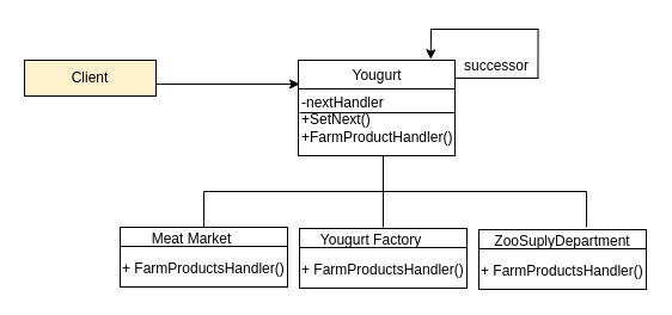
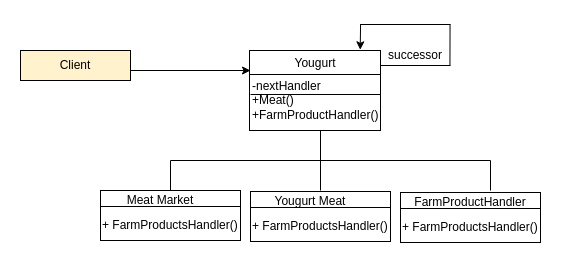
  <mxCell id="0" />
  <mxCell id="1" parent="0" />
  <mxCell id="2" value="" style="html=1;whiteSpace=wrap;" vertex="1" parent="1"><mxGeometry x="249" y="50" width="131" height="80" as="geometry" /></mxCell>
  <mxCell id="3" value="" style="line;strokeWidth=1;fillColor=none;align=left;verticalAlign=middle;spacingTop=-1;spacingLeft=3;spacingRight=3;rotatable=0;labelPosition=right;points=[];portConstraint=eastwest;strokeColor=inherit;" vertex="1" parent="1"><mxGeometry x="249" y="70" width="131" height="8" as="geometry" /></mxCell>
  <mxCell id="4" value="Yougurt" style="text;html=1;strokeColor=none;fillColor=none;align=center;verticalAlign=middle;whiteSpace=wrap;rounded=0;" vertex="1" parent="1"><mxGeometry x="250" y="48" width="130" height="30" as="geometry" /></mxCell>
- <mxCell id="5" value="-nextHandler&lt;br&gt;+SetNext()&lt;br&gt;+FarmProductHandler()" style="text;html=1;strokeColor=none;fillColor=none;align=left;verticalAlign=middle;whiteSpace=wrap;rounded=0;" vertex="1" parent="1"><mxGeometry x="250" y="70" width="130" height="60" as="geometry" /></mxCell>
+ <mxCell id="5" value="-nextHandler&lt;br&gt;+Meat()&lt;br&gt;+FarmProductHandler()" style="text;html=1;strokeColor=none;fillColor=none;align=left;verticalAlign=middle;whiteSpace=wrap;rounded=0;" vertex="1" parent="1"><mxGeometry x="250" y="70" width="130" height="60" as="geometry" /></mxCell>
  <mxCell id="6" value="" style="line;strokeWidth=1;fillColor=none;align=left;verticalAlign=middle;spacingTop=-1;spacingLeft=3;spacingRight=3;rotatable=0;labelPosition=right;points=[];portConstraint=eastwest;strokeColor=inherit;" vertex="1" parent="1"><mxGeometry x="250" y="90" width="130" height="8" as="geometry" /></mxCell>
  <mxCell id="7" value="Client" style="html=1;whiteSpace=wrap;fillColor=#fff2cc;" vertex="1" parent="1"><mxGeometry x="20" y="50" width="110" height="30" as="geometry" /></mxCell>
  <mxCell id="8" value="" style="endArrow=classic;html=1;rounded=0;entryX=0;entryY=0;entryDx=0;entryDy=0;" edge="1" parent="1" target="5"><mxGeometry width="50" height="50" relative="1" as="geometry"><mxPoint x="130" y="70" as="sourcePoint" /><mxPoint x="180" y="20" as="targetPoint" /></mxGeometry></mxCell>
  <mxCell id="9" value="" style="line;strokeWidth=1;fillColor=none;align=left;verticalAlign=middle;spacingTop=-1;spacingLeft=3;spacingRight=3;rotatable=0;labelPosition=right;points=[];portConstraint=eastwest;strokeColor=inherit;" vertex="1" parent="1"><mxGeometry x="380" y="61" width="70" height="8" as="geometry" /></mxCell>
  <mxCell id="10" value="" style="line;strokeWidth=1;fillColor=none;align=left;verticalAlign=middle;spacingTop=-1;spacingLeft=3;spacingRight=3;rotatable=0;labelPosition=right;points=[];portConstraint=eastwest;strokeColor=inherit;" vertex="1" parent="1"><mxGeometry x="360" y="20" width="90" height="8" as="geometry" /></mxCell>
  <mxCell id="11" value="" style="endArrow=classic;html=1;rounded=0;entryX=0.844;entryY=0.043;entryDx=0;entryDy=0;entryPerimeter=0;exitX=0.001;exitY=0.441;exitDx=0;exitDy=0;exitPerimeter=0;" edge="1" parent="1" source="10" target="4"><mxGeometry width="50" height="50" relative="1" as="geometry"><mxPoint x="360" y="30" as="sourcePoint" /><mxPoint x="410" y="-30" as="targetPoint" /></mxGeometry></mxCell>
  <mxCell id="12" value="" style="endArrow=none;html=1;rounded=0;entryX=0.995;entryY=0.476;entryDx=0;entryDy=0;entryPerimeter=0;exitX=0.992;exitY=0.512;exitDx=0;exitDy=0;exitPerimeter=0;" edge="1" parent="1" source="9" target="10"><mxGeometry width="50" height="50" relative="1" as="geometry"><mxPoint x="450" y="65" as="sourcePoint" /><mxPoint x="490" y="20" as="targetPoint" /></mxGeometry></mxCell>
  <mxCell id="13" value="successor" style="text;html=1;strokeColor=none;fillColor=none;align=center;verticalAlign=middle;whiteSpace=wrap;rounded=0;" vertex="1" parent="1"><mxGeometry x="385" y="40" width="60" height="30" as="geometry" /></mxCell>
  <mxCell id="14" value="" style="endArrow=none;html=1;rounded=0;" edge="1" parent="1"><mxGeometry width="50" height="50" relative="1" as="geometry"><mxPoint x="320" y="160" as="sourcePoint" /><mxPoint x="320" y="130" as="targetPoint" /></mxGeometry></mxCell>
  <mxCell id="15" value="" style="endArrow=none;html=1;rounded=0;" edge="1" parent="1"><mxGeometry width="50" height="50" relative="1" as="geometry"><mxPoint x="170" y="160" as="sourcePoint" /><mxPoint x="490" y="160" as="targetPoint" /></mxGeometry></mxCell>
  <mxCell id="16" value="" style="endArrow=none;html=1;rounded=0;" edge="1" parent="1"><mxGeometry width="50" height="50" relative="1" as="geometry"><mxPoint x="170" y="190" as="sourcePoint" /><mxPoint x="170" y="160" as="targetPoint" /></mxGeometry></mxCell>
  <mxCell id="17" value="" style="endArrow=none;html=1;rounded=0;" edge="1" parent="1"><mxGeometry width="50" height="50" relative="1" as="geometry"><mxPoint x="490" y="190" as="sourcePoint" /><mxPoint x="490" y="160" as="targetPoint" /></mxGeometry></mxCell>
  <mxCell id="18" value="" style="html=1;whiteSpace=wrap;" vertex="1" parent="1"><mxGeometry x="100" y="190" width="140" height="50" as="geometry" /></mxCell>
  <mxCell id="19" value="" style="endArrow=none;html=1;rounded=0;" edge="1" parent="1"><mxGeometry width="50" height="50" relative="1" as="geometry"><mxPoint x="320" y="190" as="sourcePoint" /><mxPoint x="320" y="160" as="targetPoint" /></mxGeometry></mxCell>
  <mxCell id="20" value="" style="line;strokeWidth=1;fillColor=none;align=left;verticalAlign=middle;spacingTop=-1;spacingLeft=3;spacingRight=3;rotatable=0;labelPosition=right;points=[];portConstraint=eastwest;strokeColor=inherit;" vertex="1" parent="1"><mxGeometry x="100" y="202" width="140" height="8" as="geometry" /></mxCell>
  <mxCell id="21" value="Meat Market" style="text;html=1;strokeColor=none;fillColor=none;align=center;verticalAlign=middle;whiteSpace=wrap;rounded=0;" vertex="1" parent="1"><mxGeometry x="100" y="189" width="120" height="21" as="geometry" /></mxCell>
  <mxCell id="22" value="+ FarmProductsHandler()" style="text;html=1;strokeColor=none;fillColor=none;align=left;verticalAlign=middle;whiteSpace=wrap;rounded=0;" vertex="1" parent="1"><mxGeometry x="100" y="210" width="140" height="30" as="geometry" /></mxCell>
  <mxCell id="23" value="" style="html=1;whiteSpace=wrap;" vertex="1" parent="1"><mxGeometry x="250" y="191" width="140" height="50" as="geometry" /></mxCell>
  <mxCell id="24" value="" style="line;strokeWidth=1;fillColor=none;align=left;verticalAlign=middle;spacingTop=-1;spacingLeft=3;spacingRight=3;rotatable=0;labelPosition=right;points=[];portConstraint=eastwest;strokeColor=inherit;" vertex="1" parent="1"><mxGeometry x="250" y="203" width="140" height="8" as="geometry" /></mxCell>
- <mxCell id="25" value="Yougurt Factory" style="text;html=1;strokeColor=none;fillColor=none;align=center;verticalAlign=middle;whiteSpace=wrap;rounded=0;" vertex="1" parent="1"><mxGeometry x="250" y="190" width="120" height="21" as="geometry" /></mxCell>
+ <mxCell id="25" value="Yougurt Meat" style="text;html=1;strokeColor=none;fillColor=none;align=center;verticalAlign=middle;whiteSpace=wrap;rounded=0;" vertex="1" parent="1"><mxGeometry x="250" y="190" width="120" height="21" as="geometry" /></mxCell>
  <mxCell id="26" value="+ FarmProductsHandler()" style="text;html=1;strokeColor=none;fillColor=none;align=left;verticalAlign=middle;whiteSpace=wrap;rounded=0;" vertex="1" parent="1"><mxGeometry x="250" y="211" width="140" height="30" as="geometry" /></mxCell>
  <mxCell id="27" value="" style="html=1;whiteSpace=wrap;" vertex="1" parent="1"><mxGeometry x="400" y="192" width="140" height="50" as="geometry" /></mxCell>
  <mxCell id="28" value="" style="line;strokeWidth=1;fillColor=none;align=left;verticalAlign=middle;spacingTop=-1;spacingLeft=3;spacingRight=3;rotatable=0;labelPosition=right;points=[];portConstraint=eastwest;strokeColor=inherit;" vertex="1" parent="1"><mxGeometry x="400" y="204" width="140" height="8" as="geometry" /></mxCell>
- <mxCell id="29" value="ZooSuplyDepartment" style="text;html=1;strokeColor=none;fillColor=none;align=center;verticalAlign=middle;whiteSpace=wrap;rounded=0;" vertex="1" parent="1"><mxGeometry x="400" y="191" width="140" height="21" as="geometry" /></mxCell>
+ <mxCell id="29" value="FarmProductHandler" style="text;html=1;strokeColor=none;fillColor=none;align=center;verticalAlign=middle;whiteSpace=wrap;rounded=0;" vertex="1" parent="1"><mxGeometry x="400" y="191" width="140" height="21" as="geometry" /></mxCell>
  <mxCell id="30" value="+ FarmProductsHandler()" style="text;html=1;strokeColor=none;fillColor=none;align=left;verticalAlign=middle;whiteSpace=wrap;rounded=0;" vertex="1" parent="1"><mxGeometry x="400" y="212" width="140" height="30" as="geometry" /></mxCell>
